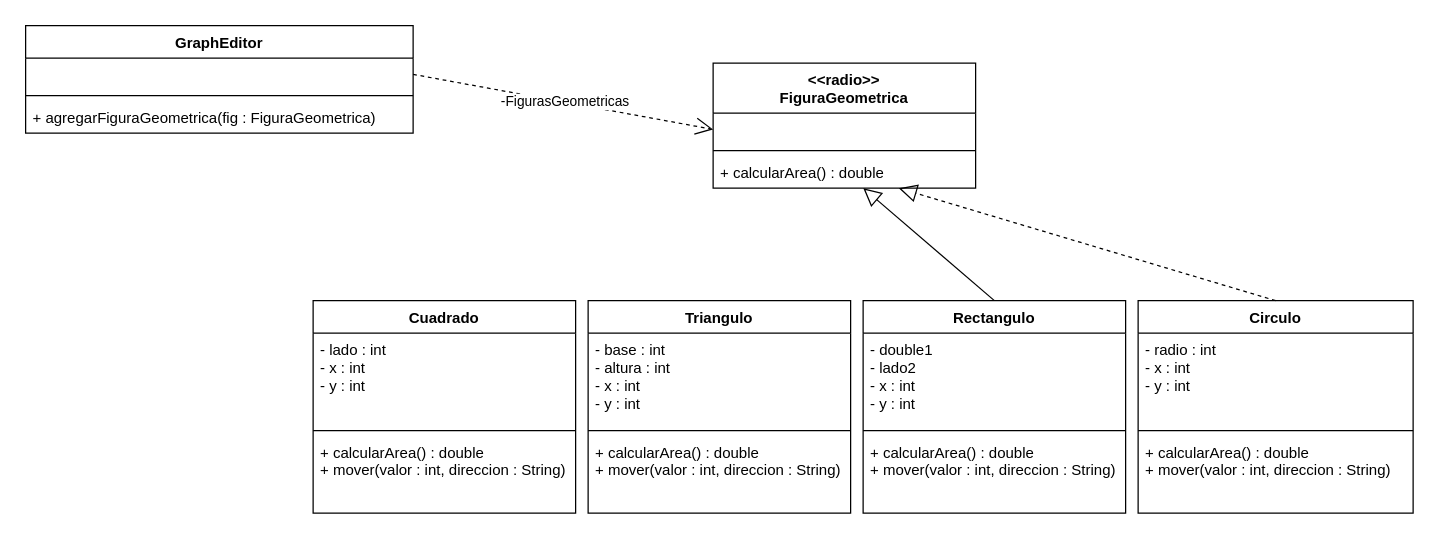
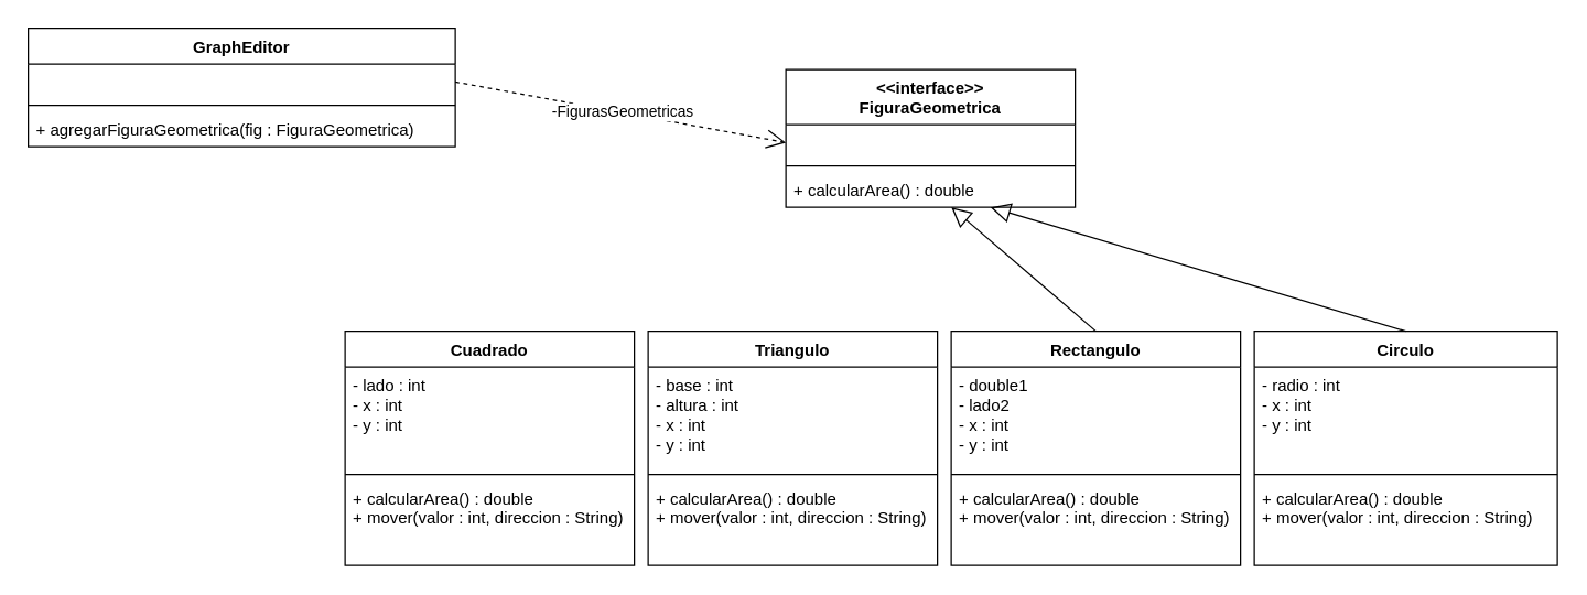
  <mxCell id="0" />
  <mxCell id="1" parent="0" />
  <mxCell id="2" value="GraphEditor" style="swimlane;fontStyle=1;align=center;verticalAlign=top;childLayout=stackLayout;horizontal=1;startSize=26;horizontalStack=0;resizeParent=1;resizeParentMax=0;resizeLast=0;collapsible=1;marginBottom=0;whiteSpace=wrap;html=1;" vertex="1" parent="1"><mxGeometry x="20" y="20" width="310" height="86" as="geometry" /></mxCell>
  <mxCell id="3" value="&amp;nbsp;" style="text;strokeColor=none;fillColor=none;align=left;verticalAlign=top;spacingLeft=4;spacingRight=4;overflow=hidden;rotatable=0;points=[[0,0.5],[1,0.5]];portConstraint=eastwest;whiteSpace=wrap;html=1;" vertex="1" parent="2"><mxGeometry y="26" width="310" height="26" as="geometry" /></mxCell>
  <mxCell id="4" value="" style="line;strokeWidth=1;fillColor=none;align=left;verticalAlign=middle;spacingTop=-1;spacingLeft=3;spacingRight=3;rotatable=0;labelPosition=right;points=[];portConstraint=eastwest;strokeColor=inherit;" vertex="1" parent="2"><mxGeometry y="52" width="310" height="8" as="geometry" /></mxCell>
  <mxCell id="5" value="+ agregarFiguraGeometrica(fig : FiguraGeometrica)" style="text;strokeColor=none;fillColor=none;align=left;verticalAlign=top;spacingLeft=4;spacingRight=4;overflow=hidden;rotatable=0;points=[[0,0.5],[1,0.5]];portConstraint=eastwest;whiteSpace=wrap;html=1;" vertex="1" parent="2"><mxGeometry y="60" width="310" height="26" as="geometry" /></mxCell>
- <mxCell id="6" value="&amp;lt;&amp;lt;radio&amp;gt;&amp;gt;&lt;br&gt;FiguraGeometrica" style="swimlane;fontStyle=1;align=center;verticalAlign=top;childLayout=stackLayout;horizontal=1;startSize=40;horizontalStack=0;resizeParent=1;resizeParentMax=0;resizeLast=0;collapsible=1;marginBottom=0;whiteSpace=wrap;html=1;" vertex="1" parent="1"><mxGeometry x="570" y="50" width="210" height="100" as="geometry" /></mxCell>
+ <mxCell id="6" value="&amp;lt;&amp;lt;interface&amp;gt;&amp;gt;&lt;br&gt;FiguraGeometrica" style="swimlane;fontStyle=1;align=center;verticalAlign=top;childLayout=stackLayout;horizontal=1;startSize=40;horizontalStack=0;resizeParent=1;resizeParentMax=0;resizeLast=0;collapsible=1;marginBottom=0;whiteSpace=wrap;html=1;" vertex="1" parent="1"><mxGeometry x="570" y="50" width="210" height="100" as="geometry" /></mxCell>
  <mxCell id="7" value="&amp;nbsp;" style="text;strokeColor=none;fillColor=none;align=left;verticalAlign=top;spacingLeft=4;spacingRight=4;overflow=hidden;rotatable=0;points=[[0,0.5],[1,0.5]];portConstraint=eastwest;whiteSpace=wrap;html=1;" vertex="1" parent="6"><mxGeometry y="40" width="210" height="26" as="geometry" /></mxCell>
  <mxCell id="8" value="" style="line;strokeWidth=1;fillColor=none;align=left;verticalAlign=middle;spacingTop=-1;spacingLeft=3;spacingRight=3;rotatable=0;labelPosition=right;points=[];portConstraint=eastwest;strokeColor=inherit;" vertex="1" parent="6"><mxGeometry y="66" width="210" height="8" as="geometry" /></mxCell>
  <mxCell id="9" value="+ calcularArea() : double" style="text;strokeColor=none;fillColor=none;align=left;verticalAlign=top;spacingLeft=4;spacingRight=4;overflow=hidden;rotatable=0;points=[[0,0.5],[1,0.5]];portConstraint=eastwest;whiteSpace=wrap;html=1;" vertex="1" parent="6"><mxGeometry y="74" width="210" height="26" as="geometry" /></mxCell>
  <mxCell id="10" value="Triangulo" style="swimlane;fontStyle=1;align=center;verticalAlign=top;childLayout=stackLayout;horizontal=1;startSize=26;horizontalStack=0;resizeParent=1;resizeParentMax=0;resizeLast=0;collapsible=1;marginBottom=0;whiteSpace=wrap;html=1;" vertex="1" parent="1"><mxGeometry x="470" y="240" width="210" height="170" as="geometry" /></mxCell>
  <mxCell id="11" value="- base : int&lt;br&gt;- altura : int&lt;br&gt;- x : int&lt;br&gt;- y : int" style="text;strokeColor=none;fillColor=none;align=left;verticalAlign=top;spacingLeft=4;spacingRight=4;overflow=hidden;rotatable=0;points=[[0,0.5],[1,0.5]];portConstraint=eastwest;whiteSpace=wrap;html=1;" vertex="1" parent="10"><mxGeometry y="26" width="210" height="74" as="geometry" /></mxCell>
  <mxCell id="12" value="" style="line;strokeWidth=1;fillColor=none;align=left;verticalAlign=middle;spacingTop=-1;spacingLeft=3;spacingRight=3;rotatable=0;labelPosition=right;points=[];portConstraint=eastwest;strokeColor=inherit;" vertex="1" parent="10"><mxGeometry y="100" width="210" height="8" as="geometry" /></mxCell>
  <mxCell id="13" value="+ calcularArea() : double&lt;br&gt;+ mover(valor : int, direccion : String)" style="text;strokeColor=none;fillColor=none;align=left;verticalAlign=top;spacingLeft=4;spacingRight=4;overflow=hidden;rotatable=0;points=[[0,0.5],[1,0.5]];portConstraint=eastwest;whiteSpace=wrap;html=1;" vertex="1" parent="10"><mxGeometry y="108" width="210" height="62" as="geometry" /></mxCell>
  <mxCell id="14" value="Cuadrado&lt;br&gt;" style="swimlane;fontStyle=1;align=center;verticalAlign=top;childLayout=stackLayout;horizontal=1;startSize=26;horizontalStack=0;resizeParent=1;resizeParentMax=0;resizeLast=0;collapsible=1;marginBottom=0;whiteSpace=wrap;html=1;" vertex="1" parent="1"><mxGeometry x="250" y="240" width="210" height="170" as="geometry" /></mxCell>
  <mxCell id="15" value="- lado : int&lt;br&gt;- x : int&lt;br&gt;- y : int" style="text;strokeColor=none;fillColor=none;align=left;verticalAlign=top;spacingLeft=4;spacingRight=4;overflow=hidden;rotatable=0;points=[[0,0.5],[1,0.5]];portConstraint=eastwest;whiteSpace=wrap;html=1;" vertex="1" parent="14"><mxGeometry y="26" width="210" height="74" as="geometry" /></mxCell>
  <mxCell id="16" value="" style="line;strokeWidth=1;fillColor=none;align=left;verticalAlign=middle;spacingTop=-1;spacingLeft=3;spacingRight=3;rotatable=0;labelPosition=right;points=[];portConstraint=eastwest;strokeColor=inherit;" vertex="1" parent="14"><mxGeometry y="100" width="210" height="8" as="geometry" /></mxCell>
  <mxCell id="17" value="+ calcularArea() : double&lt;br&gt;+ mover(valor : int, direccion : String)" style="text;strokeColor=none;fillColor=none;align=left;verticalAlign=top;spacingLeft=4;spacingRight=4;overflow=hidden;rotatable=0;points=[[0,0.5],[1,0.5]];portConstraint=eastwest;whiteSpace=wrap;html=1;" vertex="1" parent="14"><mxGeometry y="108" width="210" height="62" as="geometry" /></mxCell>
  <mxCell id="18" value="Rectangulo" style="swimlane;fontStyle=1;align=center;verticalAlign=top;childLayout=stackLayout;horizontal=1;startSize=26;horizontalStack=0;resizeParent=1;resizeParentMax=0;resizeLast=0;collapsible=1;marginBottom=0;whiteSpace=wrap;html=1;" vertex="1" parent="1"><mxGeometry x="690" y="240" width="210" height="170" as="geometry" /></mxCell>
  <mxCell id="19" value="- double1&lt;br&gt;- lado2&lt;br&gt;- x : int&lt;br&gt;- y : int" style="text;strokeColor=none;fillColor=none;align=left;verticalAlign=top;spacingLeft=4;spacingRight=4;overflow=hidden;rotatable=0;points=[[0,0.5],[1,0.5]];portConstraint=eastwest;whiteSpace=wrap;html=1;" vertex="1" parent="18"><mxGeometry y="26" width="210" height="74" as="geometry" /></mxCell>
  <mxCell id="20" value="" style="line;strokeWidth=1;fillColor=none;align=left;verticalAlign=middle;spacingTop=-1;spacingLeft=3;spacingRight=3;rotatable=0;labelPosition=right;points=[];portConstraint=eastwest;strokeColor=inherit;" vertex="1" parent="18"><mxGeometry y="100" width="210" height="8" as="geometry" /></mxCell>
  <mxCell id="21" value="+ calcularArea() : double&lt;br&gt;+ mover(valor : int, direccion : String)" style="text;strokeColor=none;fillColor=none;align=left;verticalAlign=top;spacingLeft=4;spacingRight=4;overflow=hidden;rotatable=0;points=[[0,0.5],[1,0.5]];portConstraint=eastwest;whiteSpace=wrap;html=1;" vertex="1" parent="18"><mxGeometry y="108" width="210" height="62" as="geometry" /></mxCell>
  <mxCell id="22" value="Circulo" style="swimlane;fontStyle=1;align=center;verticalAlign=top;childLayout=stackLayout;horizontal=1;startSize=26;horizontalStack=0;resizeParent=1;resizeParentMax=0;resizeLast=0;collapsible=1;marginBottom=0;whiteSpace=wrap;html=1;" vertex="1" parent="1"><mxGeometry x="910" y="240" width="220" height="170" as="geometry" /></mxCell>
  <mxCell id="23" value="- radio : int&lt;br&gt;- x : int&lt;br&gt;- y : int" style="text;strokeColor=none;fillColor=none;align=left;verticalAlign=top;spacingLeft=4;spacingRight=4;overflow=hidden;rotatable=0;points=[[0,0.5],[1,0.5]];portConstraint=eastwest;whiteSpace=wrap;html=1;" vertex="1" parent="22"><mxGeometry y="26" width="220" height="74" as="geometry" /></mxCell>
  <mxCell id="24" value="" style="line;strokeWidth=1;fillColor=none;align=left;verticalAlign=middle;spacingTop=-1;spacingLeft=3;spacingRight=3;rotatable=0;labelPosition=right;points=[];portConstraint=eastwest;strokeColor=inherit;" vertex="1" parent="22"><mxGeometry y="100" width="220" height="8" as="geometry" /></mxCell>
  <mxCell id="25" value="+ calcularArea() : double&lt;br&gt;+ mover(valor : int, direccion : String)" style="text;strokeColor=none;fillColor=none;align=left;verticalAlign=top;spacingLeft=4;spacingRight=4;overflow=hidden;rotatable=0;points=[[0,0.5],[1,0.5]];portConstraint=eastwest;whiteSpace=wrap;html=1;" vertex="1" parent="22"><mxGeometry y="108" width="220" height="62" as="geometry" /></mxCell>
  <mxCell id="26" value="&amp;nbsp;-FigurasGeometricas" style="endArrow=open;endSize=12;dashed=1;html=1;rounded=0;exitX=1;exitY=0.5;exitDx=0;exitDy=0;entryX=0;entryY=0.5;entryDx=0;entryDy=0;" edge="1" parent="1" source="3" target="7"><mxGeometry width="160" relative="1" as="geometry"><mxPoint x="470" y="100" as="sourcePoint" /><mxPoint x="630" y="100" as="targetPoint" /></mxGeometry></mxCell>
  <mxCell id="27" value="" style="endArrow=block;dashed=0;endFill=0;endSize=12;html=1;rounded=0;exitX=0.5;exitY=0;exitDx=0;exitDy=0;" edge="1" parent="1" source="18" target="9"><mxGeometry width="160" relative="1" as="geometry"><mxPoint x="580" y="250" as="sourcePoint" /><mxPoint x="672" y="160" as="targetPoint" /></mxGeometry></mxCell>
- <mxCell id="28" value="" style="endArrow=block;dashed=1;endFill=0;endSize=12;html=1;rounded=0;exitX=0.5;exitY=0;exitDx=0;exitDy=0;" edge="1" parent="1" source="22" target="9"><mxGeometry width="160" relative="1" as="geometry"><mxPoint x="760" y="250" as="sourcePoint" /><mxPoint x="694" y="160" as="targetPoint" /></mxGeometry></mxCell>
+ <mxCell id="28" value="" style="endArrow=block;dashed=0;endFill=0;endSize=12;html=1;rounded=0;exitX=0.5;exitY=0;exitDx=0;exitDy=0;" edge="1" parent="1" source="22" target="9"><mxGeometry width="160" relative="1" as="geometry"><mxPoint x="760" y="250" as="sourcePoint" /><mxPoint x="694" y="160" as="targetPoint" /></mxGeometry></mxCell>
